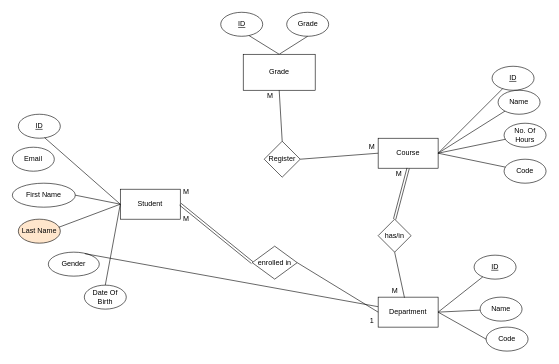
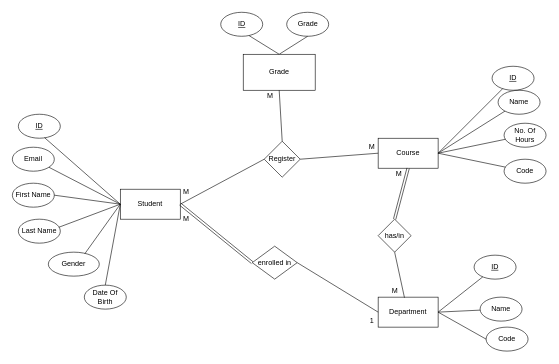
  <mxCell id="0" />
  <mxCell id="1" parent="0" />
  <mxCell id="2" value="Student" style="rounded=0;whiteSpace=wrap;html=1;" parent="1" vertex="1"><mxGeometry x="200" y="315" width="100" height="50" as="geometry" /></mxCell>
  <mxCell id="3" value="ID" style="ellipse;whiteSpace=wrap;html=1;fontStyle=4" parent="1" vertex="1"><mxGeometry x="30" y="190" width="70" height="40" as="geometry" /></mxCell>
  <mxCell id="4" value="Email" style="ellipse;whiteSpace=wrap;html=1;" parent="1" vertex="1"><mxGeometry x="20" y="245" width="70" height="40" as="geometry" /></mxCell>
- <mxCell id="5" value="First Name" style="ellipse;whiteSpace=wrap;html=1;" parent="1" vertex="1"><mxGeometry x="20" y="305" width="105" height="40" as="geometry" /></mxCell>
- <mxCell id="6" value="Last Name" style="ellipse;whiteSpace=wrap;html=1;fillColor=#ffe6cc;" parent="1" vertex="1"><mxGeometry x="30" y="365" width="70" height="40" as="geometry" /></mxCell>
+ <mxCell id="5" value="First Name" style="ellipse;whiteSpace=wrap;html=1;" parent="1" vertex="1"><mxGeometry x="20" y="305" width="70" height="40" as="geometry" /></mxCell>
+ <mxCell id="6" value="Last Name" style="ellipse;whiteSpace=wrap;html=1;" parent="1" vertex="1"><mxGeometry x="30" y="365" width="70" height="40" as="geometry" /></mxCell>
  <mxCell id="7" value="Gender" style="ellipse;whiteSpace=wrap;html=1;" parent="1" vertex="1"><mxGeometry x="80" y="420" width="85" height="40" as="geometry" /></mxCell>
  <mxCell id="8" value="" style="endArrow=none;html=1;rounded=0;entryX=0.625;entryY=0.977;entryDx=0;entryDy=0;entryPerimeter=0;exitX=0;exitY=0.5;exitDx=0;exitDy=0;" parent="1" source="2" target="3" edge="1"><mxGeometry width="50" height="50" relative="1" as="geometry"><mxPoint x="210" y="405" as="sourcePoint" /><mxPoint x="260" y="355" as="targetPoint" /></mxGeometry></mxCell>
+ <mxCell id="9" value="" style="endArrow=none;html=1;rounded=0;exitX=0;exitY=0.5;exitDx=0;exitDy=0;" parent="1" source="2" target="4" edge="1"><mxGeometry width="50" height="50" relative="1" as="geometry"><mxPoint x="180" y="415" as="sourcePoint" /><mxPoint x="230" y="365" as="targetPoint" /></mxGeometry></mxCell>
  <mxCell id="10" value="" style="endArrow=none;html=1;rounded=0;entryX=0;entryY=0.5;entryDx=0;entryDy=0;exitX=1;exitY=0.5;exitDx=0;exitDy=0;" parent="1" source="5" target="2" edge="1"><mxGeometry width="50" height="50" relative="1" as="geometry"><mxPoint x="160" y="385" as="sourcePoint" /><mxPoint x="210" y="335" as="targetPoint" /></mxGeometry></mxCell>
  <mxCell id="11" value="" style="endArrow=none;html=1;rounded=0;entryX=0;entryY=0.5;entryDx=0;entryDy=0;exitX=0.966;exitY=0.336;exitDx=0;exitDy=0;exitPerimeter=0;" parent="1" source="6" target="2" edge="1"><mxGeometry width="50" height="50" relative="1" as="geometry"><mxPoint x="160" y="425" as="sourcePoint" /><mxPoint x="210" y="375" as="targetPoint" /></mxGeometry></mxCell>
- <mxCell id="12" value="" style="endArrow=none;html=1;rounded=0;exitX=0.717;exitY=0.062;exitDx=0;exitDy=0;exitPerimeter=0;" parent="1" source="7" target="18" edge="1"><mxGeometry width="50" height="50" relative="1" as="geometry"><mxPoint x="190" y="425" as="sourcePoint" /><mxPoint x="240" y="375" as="targetPoint" /></mxGeometry></mxCell>
+ <mxCell id="12" value="" style="endArrow=none;html=1;rounded=0;entryX=0;entryY=0.5;entryDx=0;entryDy=0;exitX=0.717;exitY=0.062;exitDx=0;exitDy=0;exitPerimeter=0;" parent="1" source="7" target="2" edge="1"><mxGeometry width="50" height="50" relative="1" as="geometry"><mxPoint x="190" y="425" as="sourcePoint" /><mxPoint x="240" y="375" as="targetPoint" /></mxGeometry></mxCell>
  <mxCell id="13" value="Course" style="rounded=0;whiteSpace=wrap;html=1;" parent="1" vertex="1"><mxGeometry x="630" y="230" width="100" height="50" as="geometry" /></mxCell>
  <mxCell id="14" value="Name" style="ellipse;whiteSpace=wrap;html=1;" parent="1" vertex="1"><mxGeometry x="830" y="150" width="70" height="40" as="geometry" /></mxCell>
  <mxCell id="15" value="&lt;u&gt;ID&lt;/u&gt;" style="ellipse;whiteSpace=wrap;html=1;" parent="1" vertex="1"><mxGeometry x="820" y="110" width="70" height="40" as="geometry" /></mxCell>
  <mxCell id="16" value="" style="endArrow=none;html=1;rounded=0;exitX=1;exitY=0.5;exitDx=0;exitDy=0;" parent="1" source="13" target="15" edge="1"><mxGeometry width="50" height="50" relative="1" as="geometry"><mxPoint x="710" y="210" as="sourcePoint" /><mxPoint x="760" y="280" as="targetPoint" /></mxGeometry></mxCell>
  <mxCell id="17" value="" style="endArrow=none;html=1;rounded=0;entryX=1;entryY=0.5;entryDx=0;entryDy=0;" parent="1" source="14" target="13" edge="1"><mxGeometry width="50" height="50" relative="1" as="geometry"><mxPoint x="690" y="370" as="sourcePoint" /><mxPoint x="740" y="320" as="targetPoint" /></mxGeometry></mxCell>
  <mxCell id="18" value="Department" style="rounded=0;whiteSpace=wrap;html=1;" parent="1" vertex="1"><mxGeometry x="630" y="495" width="100" height="50" as="geometry" /></mxCell>
  <mxCell id="19" value="Name" style="ellipse;whiteSpace=wrap;html=1;" parent="1" vertex="1"><mxGeometry x="800" y="495" width="70" height="40" as="geometry" /></mxCell>
  <mxCell id="20" value="&lt;u&gt;ID&lt;/u&gt;" style="ellipse;whiteSpace=wrap;html=1;" parent="1" vertex="1"><mxGeometry x="790" y="425" width="70" height="40" as="geometry" /></mxCell>
  <mxCell id="21" value="" style="endArrow=none;html=1;rounded=0;exitX=1;exitY=0.5;exitDx=0;exitDy=0;" parent="1" source="18" target="20" edge="1"><mxGeometry width="50" height="50" relative="1" as="geometry"><mxPoint x="710" y="475" as="sourcePoint" /><mxPoint x="760" y="545" as="targetPoint" /></mxGeometry></mxCell>
  <mxCell id="22" value="" style="endArrow=none;html=1;rounded=0;entryX=1;entryY=0.5;entryDx=0;entryDy=0;" parent="1" source="19" target="18" edge="1"><mxGeometry width="50" height="50" relative="1" as="geometry"><mxPoint x="690" y="635" as="sourcePoint" /><mxPoint x="740" y="585" as="targetPoint" /></mxGeometry></mxCell>
  <mxCell id="23" value="Grade" style="ellipse;whiteSpace=wrap;html=1;" parent="1" vertex="1"><mxGeometry x="477.5" y="20" width="70" height="40" as="geometry" /></mxCell>
+ <mxCell id="24" value="" style="endArrow=none;html=1;rounded=0;exitX=1;exitY=0.5;exitDx=0;exitDy=0;entryX=0;entryY=0.5;entryDx=0;entryDy=0;" parent="1" source="2" target="50" edge="1"><mxGeometry width="50" height="50" relative="1" as="geometry"><mxPoint x="250" y="310" as="sourcePoint" /><mxPoint x="410" y="265" as="targetPoint" /></mxGeometry></mxCell>
  <mxCell id="25" value="" style="endArrow=none;html=1;rounded=0;entryX=0;entryY=0.5;entryDx=0;entryDy=0;exitX=1;exitY=0.5;exitDx=0;exitDy=0;" parent="1" source="50" target="13" edge="1"><mxGeometry width="50" height="50" relative="1" as="geometry"><mxPoint x="530" y="265" as="sourcePoint" /><mxPoint x="560" y="320" as="targetPoint" /></mxGeometry></mxCell>
  <mxCell id="26" value="has/in" style="rhombus;whiteSpace=wrap;html=1;" parent="1" vertex="1"><mxGeometry x="630" y="365" width="55" height="55" as="geometry" /></mxCell>
  <mxCell id="27" value="" style="endArrow=none;html=1;rounded=0;entryX=0.5;entryY=1;entryDx=0;entryDy=0;exitX=0.5;exitY=0;exitDx=0;exitDy=0;shape=link;" parent="1" source="26" target="13" edge="1"><mxGeometry width="50" height="50" relative="1" as="geometry"><mxPoint x="590" y="350" as="sourcePoint" /><mxPoint x="640" y="300" as="targetPoint" /></mxGeometry></mxCell>
  <mxCell id="28" value="" style="endArrow=none;html=1;rounded=0;entryX=0.5;entryY=1;entryDx=0;entryDy=0;exitX=0.439;exitY=0.018;exitDx=0;exitDy=0;exitPerimeter=0;" parent="1" source="18" target="26" edge="1"><mxGeometry width="50" height="50" relative="1" as="geometry"><mxPoint x="500" y="460" as="sourcePoint" /><mxPoint x="550" y="410" as="targetPoint" /></mxGeometry></mxCell>
  <mxCell id="29" value="enrolled in" style="rhombus;whiteSpace=wrap;html=1;" parent="1" vertex="1"><mxGeometry x="420" y="410" width="75" height="55" as="geometry" /></mxCell>
  <mxCell id="30" value="" style="endArrow=none;html=1;rounded=0;entryX=1;entryY=0.5;entryDx=0;entryDy=0;exitX=0;exitY=0.5;exitDx=0;exitDy=0;shape=link;" parent="1" source="29" target="2" edge="1"><mxGeometry width="50" height="50" relative="1" as="geometry"><mxPoint x="340" y="470" as="sourcePoint" /><mxPoint x="390" y="420" as="targetPoint" /></mxGeometry></mxCell>
  <mxCell id="31" value="" style="endArrow=none;html=1;rounded=0;entryX=0;entryY=0.5;entryDx=0;entryDy=0;exitX=1;exitY=0.5;exitDx=0;exitDy=0;" parent="1" source="29" target="18" edge="1"><mxGeometry width="50" height="50" relative="1" as="geometry"><mxPoint x="480" y="540" as="sourcePoint" /><mxPoint x="530" y="490" as="targetPoint" /></mxGeometry></mxCell>
  <mxCell id="32" value="M" style="text;html=1;strokeColor=none;fillColor=none;align=center;verticalAlign=middle;whiteSpace=wrap;rounded=0;" parent="1" vertex="1"><mxGeometry x="290" y="355" width="40" height="20" as="geometry" /></mxCell>
  <mxCell id="33" value="1" style="text;html=1;strokeColor=none;fillColor=none;align=center;verticalAlign=middle;whiteSpace=wrap;rounded=0;" parent="1" vertex="1"><mxGeometry x="600" y="525" width="40" height="20" as="geometry" /></mxCell>
  <mxCell id="34" value="M" style="text;html=1;strokeColor=none;fillColor=none;align=center;verticalAlign=middle;whiteSpace=wrap;rounded=0;" parent="1" vertex="1"><mxGeometry x="290" y="310" width="40" height="20" as="geometry" /></mxCell>
  <mxCell id="35" value="M" style="text;html=1;strokeColor=none;fillColor=none;align=center;verticalAlign=middle;whiteSpace=wrap;rounded=0;" parent="1" vertex="1"><mxGeometry x="600" y="235" width="40" height="20" as="geometry" /></mxCell>
  <mxCell id="36" value="M" style="text;html=1;strokeColor=none;fillColor=none;align=center;verticalAlign=middle;whiteSpace=wrap;rounded=0;" parent="1" vertex="1"><mxGeometry x="637.5" y="475" width="40" height="20" as="geometry" /></mxCell>
  <mxCell id="37" value="M" style="text;html=1;strokeColor=none;fillColor=none;align=center;verticalAlign=middle;whiteSpace=wrap;rounded=0;" parent="1" vertex="1"><mxGeometry x="645" y="280" width="40" height="20" as="geometry" /></mxCell>
  <mxCell id="38" value="" style="endArrow=none;html=1;rounded=0;entryX=0.5;entryY=1;entryDx=0;entryDy=0;exitX=0.5;exitY=0;exitDx=0;exitDy=0;" parent="1" source="47" target="23" edge="1"><mxGeometry width="50" height="50" relative="1" as="geometry"><mxPoint x="437.5" y="110" as="sourcePoint" /><mxPoint x="419.6" y="60.9" as="targetPoint" /></mxGeometry></mxCell>
  <mxCell id="39" value="Date Of Birth" style="ellipse;whiteSpace=wrap;html=1;fontStyle=0" parent="1" vertex="1"><mxGeometry x="140" y="475" width="70" height="40" as="geometry" /></mxCell>
  <mxCell id="40" value="" style="endArrow=none;html=1;rounded=0;entryX=0;entryY=0.5;entryDx=0;entryDy=0;exitX=0.5;exitY=0;exitDx=0;exitDy=0;" parent="1" source="39" target="2" edge="1"><mxGeometry width="50" height="50" relative="1" as="geometry"><mxPoint x="190" y="470" as="sourcePoint" /><mxPoint x="240" y="420" as="targetPoint" /></mxGeometry></mxCell>
  <mxCell id="41" value="No. Of Hours" style="ellipse;whiteSpace=wrap;html=1;" parent="1" vertex="1"><mxGeometry x="840" y="205" width="70" height="40" as="geometry" /></mxCell>
  <mxCell id="42" value="" style="endArrow=none;html=1;rounded=0;exitX=1;exitY=0.5;exitDx=0;exitDy=0;" parent="1" source="13" target="41" edge="1"><mxGeometry width="50" height="50" relative="1" as="geometry"><mxPoint x="750" y="360" as="sourcePoint" /><mxPoint x="800" y="310" as="targetPoint" /></mxGeometry></mxCell>
  <mxCell id="43" value="Code" style="ellipse;whiteSpace=wrap;html=1;" parent="1" vertex="1"><mxGeometry x="840" y="265" width="70" height="40" as="geometry" /></mxCell>
  <mxCell id="44" value="" style="endArrow=none;html=1;rounded=0;entryX=1;entryY=0.5;entryDx=0;entryDy=0;" parent="1" source="43" target="13" edge="1"><mxGeometry width="50" height="50" relative="1" as="geometry"><mxPoint x="640" y="360" as="sourcePoint" /><mxPoint x="690" y="310" as="targetPoint" /></mxGeometry></mxCell>
  <mxCell id="45" value="Code" style="ellipse;whiteSpace=wrap;html=1;" parent="1" vertex="1"><mxGeometry x="810" y="545" width="70" height="40" as="geometry" /></mxCell>
  <mxCell id="46" value="" style="endArrow=none;html=1;rounded=0;entryX=1;entryY=0.5;entryDx=0;entryDy=0;exitX=0;exitY=0.5;exitDx=0;exitDy=0;" parent="1" source="45" target="18" edge="1"><mxGeometry width="50" height="50" relative="1" as="geometry"><mxPoint x="710" y="590" as="sourcePoint" /><mxPoint x="760" y="540" as="targetPoint" /></mxGeometry></mxCell>
  <mxCell id="47" value="Grade" style="rounded=0;whiteSpace=wrap;html=1;" parent="1" vertex="1"><mxGeometry x="405" y="90" width="120" height="60" as="geometry" /></mxCell>
  <mxCell id="48" value="ID" style="ellipse;whiteSpace=wrap;html=1;fontStyle=4" parent="1" vertex="1"><mxGeometry x="367.5" y="20" width="70" height="40" as="geometry" /></mxCell>
  <mxCell id="49" value="" style="endArrow=none;html=1;rounded=0;entryX=0.675;entryY=0.973;entryDx=0;entryDy=0;entryPerimeter=0;exitX=0.5;exitY=0;exitDx=0;exitDy=0;" parent="1" source="47" target="48" edge="1"><mxGeometry width="50" height="50" relative="1" as="geometry"><mxPoint x="287.5" y="180" as="sourcePoint" /><mxPoint x="337.5" y="130" as="targetPoint" /></mxGeometry></mxCell>
  <mxCell id="50" value="Register" style="rhombus;whiteSpace=wrap;html=1;" parent="1" vertex="1"><mxGeometry x="440" y="235" width="60" height="60" as="geometry" /></mxCell>
  <mxCell id="51" value="" style="endArrow=none;html=1;rounded=0;entryX=0.5;entryY=1;entryDx=0;entryDy=0;exitX=0.5;exitY=0;exitDx=0;exitDy=0;" parent="1" source="50" target="47" edge="1"><mxGeometry width="50" height="50" relative="1" as="geometry"><mxPoint x="360" y="220" as="sourcePoint" /><mxPoint x="410" y="170" as="targetPoint" /></mxGeometry></mxCell>
  <mxCell id="52" value="M" style="text;html=1;strokeColor=none;fillColor=none;align=center;verticalAlign=middle;whiteSpace=wrap;rounded=0;" parent="1" vertex="1"><mxGeometry x="430" y="150" width="40" height="20" as="geometry" /></mxCell>
